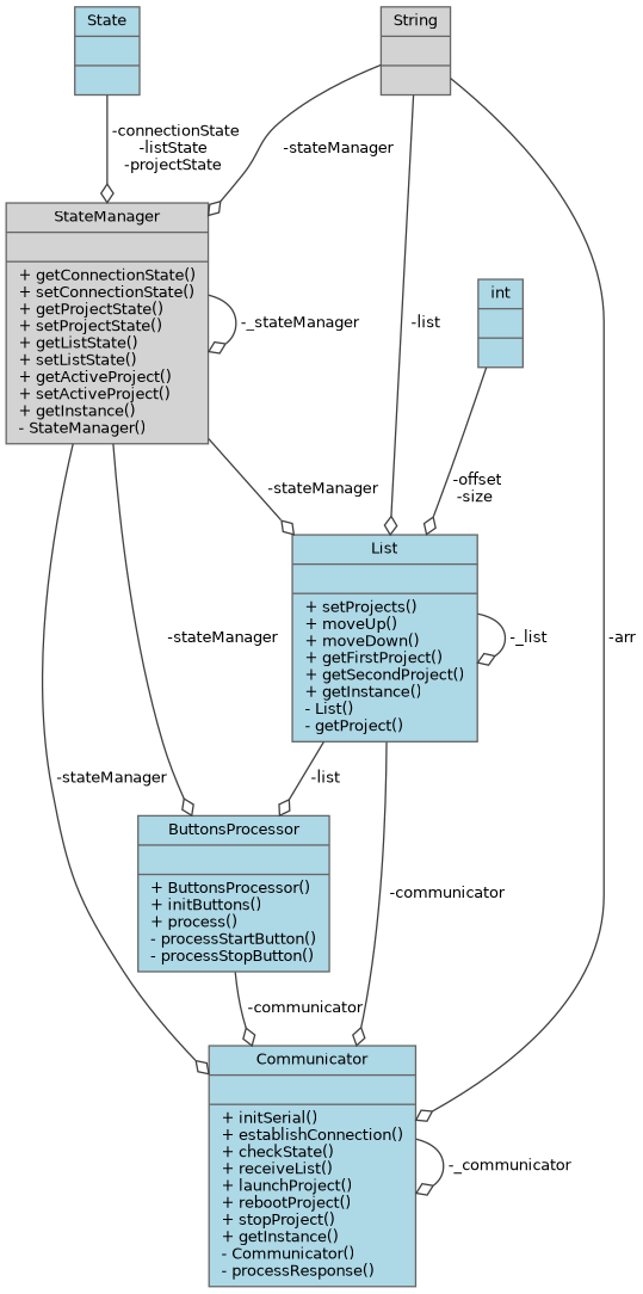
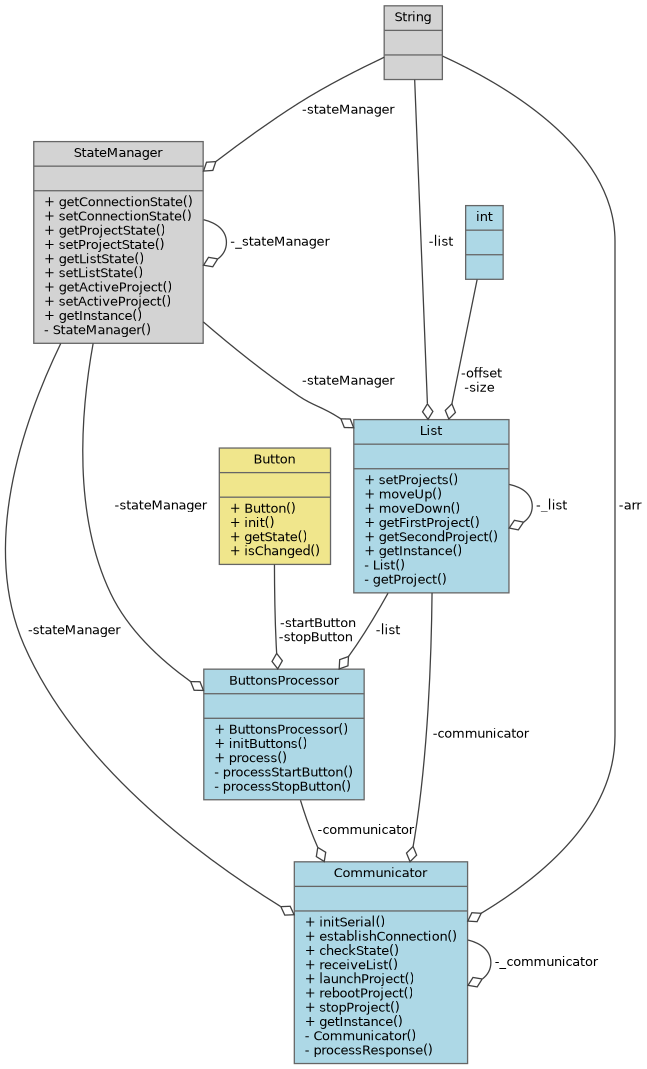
  digraph {
    node [color=gray40 fillcolor=lightblue fontname=Helvetica fontsize=10 shape=record style=filled]
    edge [arrowhead=odiamond color=grey25 fontname=Helvetica fontsize=10 labelfontname=Helvetica labelfontsize=10 style=solid]
    n1 [fontcolor=black height=0.2 label="{ButtonsProcessor\n||+ ButtonsProcessor()\l+ initButtons()\l+ process()\l- processStartButton()\l- processStopButton()\l}" width=0.4]
    n2 [height=0.2 label="{Communicator\n||+ initSerial()\l+ establishConnection()\l+ checkState()\l+ receiveList()\l+ launchProject()\l+ rebootProject()\l+ stopProject()\l+ getInstance()\l- Communicator()\l- processResponse()\l}" width=0.4]
    n3 [fillcolor=lightgrey height=0.2 label="{StateManager\n||+ getConnectionState()\l+ setConnectionState()\l+ getProjectState()\l+ setProjectState()\l+ getListState()\l+ setListState()\l+ getActiveProject()\l+ setActiveProject()\l+ getInstance()\l- StateManager()\l}" width=0.4]
    n4 [height=0.2 label="{List\n||+ setProjects()\l+ moveUp()\l+ moveDown()\l+ getFirstProject()\l+ getSecondProject()\l+ getInstance()\l- List()\l- getProject()\l}" width=0.4]
-   n5 [height=0.2 label="{State\n||}" width=0.4]
    n6 [fillcolor=lightgrey height=0.2 label="{String\n||}" width=0.4]
    n7 [height=0.2 label="{int\n||}" width=0.4]
+   n8 [fillcolor=khaki height=0.2 label="{Button\n||+ Button()\l+ init()\l+ getState()\l+ isChanged()\l}" width=0.4]
    n1 -> n2 [label=" -communicator"]
    n2 -> n2 [label=" -_communicator"]
    n3 -> n1 [label=" -stateManager"]
    n3 -> n2 [label=" -stateManager"]
    n3 -> n3 [label=" -_stateManager"]
    n3 -> n4 [label=" -stateManager"]
    n4 -> n1 [label=" -list"]
    n4 -> n2 [label=" -communicator"]
    n4 -> n4 [label=" -_list"]
-   n5 -> n3 [label=" -connectionState\n-listState\n-projectState"]
    n6 -> n2 [label=" -arr"]
    n6 -> n3 [label=" -stateManager"]
    n6 -> n4 [label=" -list"]
    n7 -> n4 [label=" -offset\n-size"]
+   n8 -> n1 [label=" -startButton\n-stopButton"]
  }
